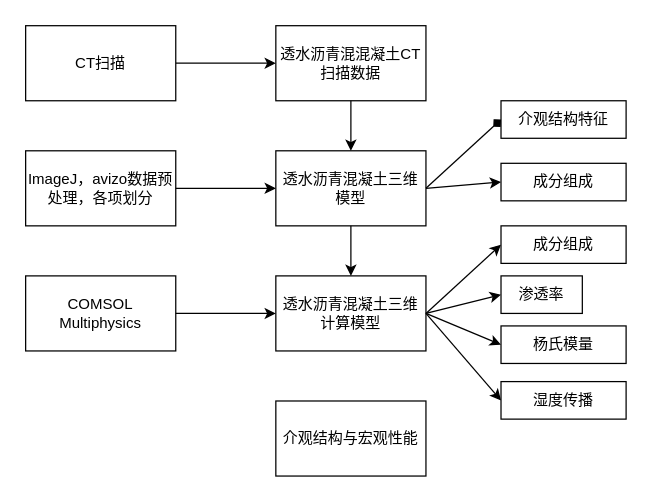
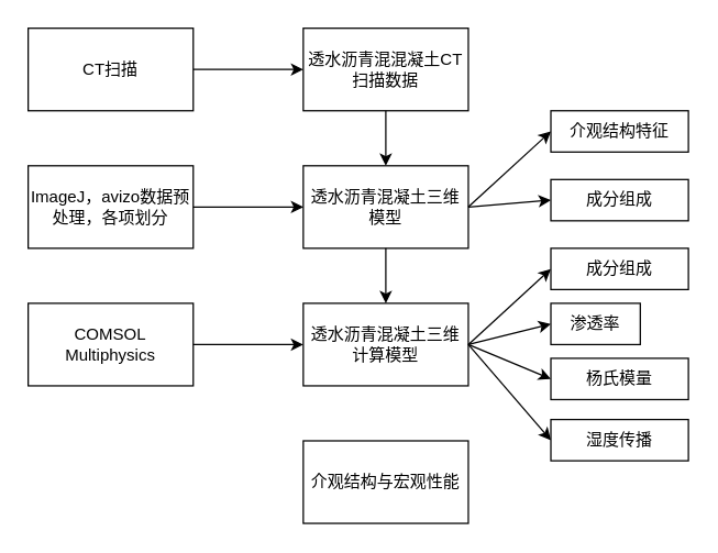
  <mxCell id="0" />
  <mxCell id="1" parent="0" />
  <mxCell id="2" value="透水沥青混凝土三维模型" style="rounded=0;whiteSpace=wrap;html=1;" vertex="1" parent="1"><mxGeometry x="220" y="120" width="120" height="60" as="geometry" /></mxCell>
  <mxCell id="3" value="透水沥青混混凝土CT扫描数据" style="rounded=0;whiteSpace=wrap;html=1;" vertex="1" parent="1"><mxGeometry x="220" y="20" width="120" height="60" as="geometry" /></mxCell>
  <mxCell id="4" value="透水沥青混凝土三维计算模型" style="rounded=0;whiteSpace=wrap;html=1;" vertex="1" parent="1"><mxGeometry x="220" y="220" width="120" height="60" as="geometry" /></mxCell>
  <mxCell id="5" style="edgeStyle=orthogonalEdgeStyle;rounded=0;orthogonalLoop=1;jettySize=auto;html=1;exitX=1;exitY=0.5;exitDx=0;exitDy=0;entryX=0;entryY=0.5;entryDx=0;entryDy=0;" edge="1" parent="1" source="6" target="3"><mxGeometry relative="1" as="geometry" /></mxCell>
  <mxCell id="6" value="CT扫描" style="rounded=0;whiteSpace=wrap;html=1;" vertex="1" parent="1"><mxGeometry x="20" y="20" width="120" height="60" as="geometry" /></mxCell>
  <mxCell id="7" value="ImageJ，avizo数据预处理，各项划分" style="rounded=0;whiteSpace=wrap;html=1;" vertex="1" parent="1"><mxGeometry x="20" y="120" width="120" height="60" as="geometry" /></mxCell>
  <mxCell id="8" value="" style="endArrow=classic;html=1;exitX=1;exitY=0.5;exitDx=0;exitDy=0;entryX=0;entryY=0.5;entryDx=0;entryDy=0;" edge="1" parent="1" source="7" target="2"><mxGeometry width="50" height="50" relative="1" as="geometry"><mxPoint x="90" y="270" as="sourcePoint" /><mxPoint x="140" y="220" as="targetPoint" /></mxGeometry></mxCell>
  <mxCell id="9" value="" style="endArrow=classic;html=1;exitX=0.5;exitY=1;exitDx=0;exitDy=0;entryX=0.5;entryY=0;entryDx=0;entryDy=0;" edge="1" parent="1" source="3" target="2"><mxGeometry width="50" height="50" relative="1" as="geometry"><mxPoint x="210" y="220" as="sourcePoint" /><mxPoint x="260" y="170" as="targetPoint" /></mxGeometry></mxCell>
  <mxCell id="10" value="" style="endArrow=classic;html=1;entryX=0.5;entryY=0;entryDx=0;entryDy=0;exitX=0.5;exitY=1;exitDx=0;exitDy=0;" edge="1" parent="1" source="2" target="4"><mxGeometry width="50" height="50" relative="1" as="geometry"><mxPoint x="170" y="240" as="sourcePoint" /><mxPoint x="220" y="190" as="targetPoint" /></mxGeometry></mxCell>
  <mxCell id="11" value="COMSOL Multiphysics" style="rounded=0;whiteSpace=wrap;html=1;" vertex="1" parent="1"><mxGeometry x="20" y="220" width="120" height="60" as="geometry" /></mxCell>
  <mxCell id="12" value="" style="endArrow=classic;html=1;exitX=1;exitY=0.5;exitDx=0;exitDy=0;entryX=0;entryY=0.5;entryDx=0;entryDy=0;" edge="1" parent="1" source="11" target="4"><mxGeometry width="50" height="50" relative="1" as="geometry"><mxPoint x="210" y="220" as="sourcePoint" /><mxPoint x="260" y="170" as="targetPoint" /></mxGeometry></mxCell>
  <mxCell id="13" value="介观结构特征" style="rounded=0;whiteSpace=wrap;html=1;" vertex="1" parent="1"><mxGeometry x="400" y="80" width="100" height="30" as="geometry" /></mxCell>
- <mxCell id="14" value="" style="endArrow=diamond;html=1;exitX=1;exitY=0.5;exitDx=0;exitDy=0;entryX=0;entryY=0.5;entryDx=0;entryDy=0;" edge="1" parent="1" source="2" target="13"><mxGeometry width="50" height="50" relative="1" as="geometry"><mxPoint x="400" y="220" as="sourcePoint" /><mxPoint x="450" y="170" as="targetPoint" /></mxGeometry></mxCell>
+ <mxCell id="14" value="" style="endArrow=classic;html=1;exitX=1;exitY=0.5;exitDx=0;exitDy=0;entryX=0;entryY=0.5;entryDx=0;entryDy=0;" edge="1" parent="1" source="2" target="13"><mxGeometry width="50" height="50" relative="1" as="geometry"><mxPoint x="400" y="220" as="sourcePoint" /><mxPoint x="450" y="170" as="targetPoint" /></mxGeometry></mxCell>
  <mxCell id="15" value="成分组成" style="rounded=0;whiteSpace=wrap;html=1;" vertex="1" parent="1"><mxGeometry x="400" y="130" width="100" height="30" as="geometry" /></mxCell>
  <mxCell id="16" value="" style="endArrow=classic;html=1;entryX=0;entryY=0.5;entryDx=0;entryDy=0;" edge="1" parent="1" target="15"><mxGeometry width="50" height="50" relative="1" as="geometry"><mxPoint x="340" y="150" as="sourcePoint" /><mxPoint x="450" y="170" as="targetPoint" /></mxGeometry></mxCell>
  <mxCell id="17" value="成分组成" style="rounded=0;whiteSpace=wrap;html=1;" vertex="1" parent="1"><mxGeometry x="400" y="180" width="100" height="30" as="geometry" /></mxCell>
  <mxCell id="18" value="渗透率" style="rounded=0;whiteSpace=wrap;html=1;" vertex="1" parent="1"><mxGeometry x="400" y="220" width="65" height="30" as="geometry" /></mxCell>
  <mxCell id="19" value="杨氏模量" style="rounded=0;whiteSpace=wrap;html=1;" vertex="1" parent="1"><mxGeometry x="400" y="260" width="100" height="30" as="geometry" /></mxCell>
  <mxCell id="20" value="湿度传播" style="rounded=0;whiteSpace=wrap;html=1;" vertex="1" parent="1"><mxGeometry x="400" y="304.5" width="100" height="30" as="geometry" /></mxCell>
  <mxCell id="21" value="" style="endArrow=classic;html=1;exitX=1;exitY=0.5;exitDx=0;exitDy=0;entryX=0;entryY=0.5;entryDx=0;entryDy=0;" edge="1" parent="1" source="4" target="17"><mxGeometry width="50" height="50" relative="1" as="geometry"><mxPoint x="330" y="220" as="sourcePoint" /><mxPoint x="380" y="170" as="targetPoint" /></mxGeometry></mxCell>
  <mxCell id="22" value="" style="endArrow=classic;html=1;exitX=1;exitY=0.5;exitDx=0;exitDy=0;entryX=0;entryY=0.5;entryDx=0;entryDy=0;" edge="1" parent="1" source="4" target="18"><mxGeometry width="50" height="50" relative="1" as="geometry"><mxPoint x="330" y="220" as="sourcePoint" /><mxPoint x="380" y="170" as="targetPoint" /></mxGeometry></mxCell>
  <mxCell id="23" value="" style="endArrow=classic;html=1;exitX=1;exitY=0.5;exitDx=0;exitDy=0;entryX=0;entryY=0.5;entryDx=0;entryDy=0;" edge="1" parent="1" source="4" target="19"><mxGeometry width="50" height="50" relative="1" as="geometry"><mxPoint x="330" y="220" as="sourcePoint" /><mxPoint x="380" y="170" as="targetPoint" /></mxGeometry></mxCell>
  <mxCell id="24" value="" style="endArrow=classic;html=1;exitX=1;exitY=0.5;exitDx=0;exitDy=0;entryX=0;entryY=0.5;entryDx=0;entryDy=0;" edge="1" parent="1" source="4" target="20"><mxGeometry width="50" height="50" relative="1" as="geometry"><mxPoint x="330" y="220" as="sourcePoint" /><mxPoint x="380" y="170" as="targetPoint" /></mxGeometry></mxCell>
  <mxCell id="25" value="介观结构与宏观性能" style="rounded=0;whiteSpace=wrap;html=1;" vertex="1" parent="1"><mxGeometry x="220" y="320" width="120" height="60" as="geometry" /></mxCell>
